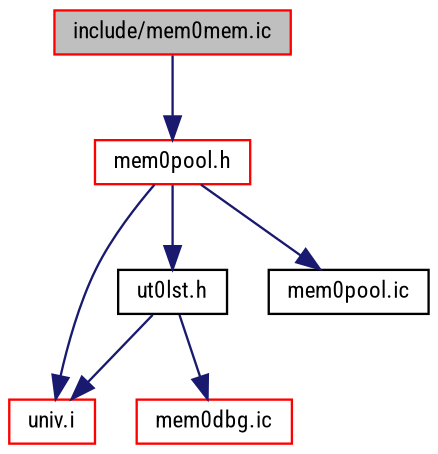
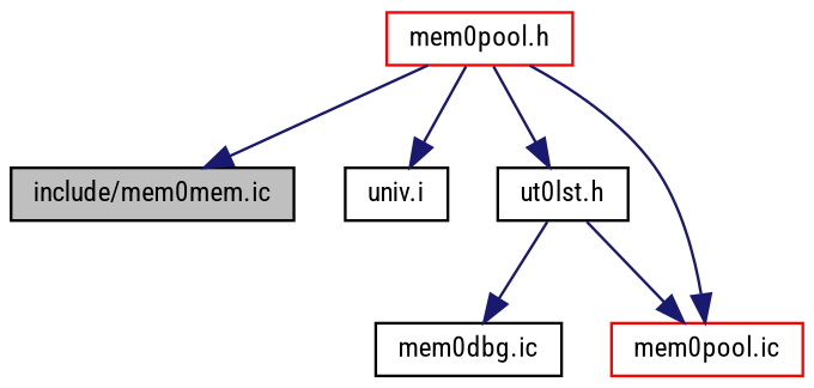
  digraph {
    fontname="Roboto Condensed"
    node [color=black fontname="Roboto Condensed" fontsize=10 shape=record]
    edge [color=midnightblue fontname="Roboto Condensed" fontsize=10 labelfontname=FreeSans labelfontsize=10 style=solid]
-   n1 [color=red fillcolor=grey75 fontcolor=black height=0.2 label="include/mem0mem.ic" style=filled width=0.4]
+   n1 [fillcolor=grey75 fontcolor=black height=0.2 label="include/mem0mem.ic" style=filled width=0.4]
    n2 [color=red height=0.2 label="mem0pool.h" width=0.4]
-   n3 [color=red height=0.2 label="mem0dbg.ic" width=0.4]
-   n4 [color=red height=0.2 label="univ.i" width=0.4]
+   n3 [height=0.2 label="mem0dbg.ic" width=0.4]
+   n4 [height=0.2 label="univ.i" width=0.4]
    n5 [height=0.2 label="ut0lst.h" width=0.4]
-   n6 [height=0.2 label="mem0pool.ic" width=0.4]
-   n1 -> n2
+   n6 [color=red height=0.2 label="mem0pool.ic" width=0.4]
+   n2 -> n1
    n2 -> n4
    n2 -> n5
    n2 -> n6
    n5 -> n3
-   n5 -> n4
+   n5 -> n6
  }
